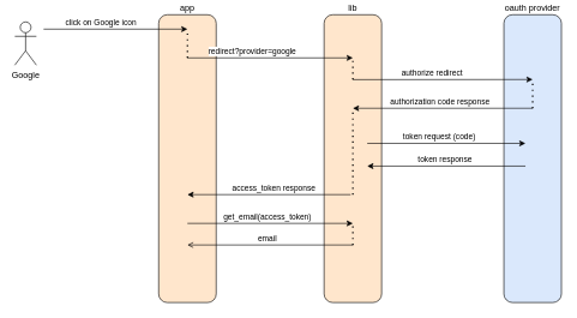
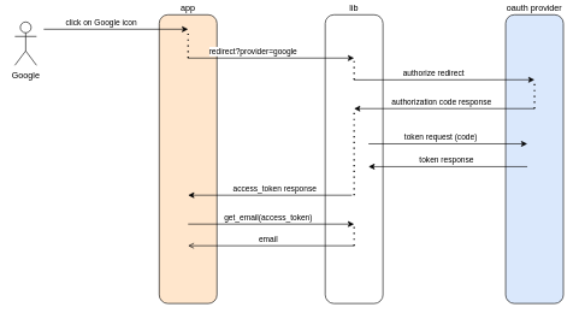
  <mxCell id="0" />
  <mxCell id="1" parent="0" />
  <mxCell id="2" value="app&lt;br&gt;" style="rounded=1;whiteSpace=wrap;html=1;verticalAlign=bottom;labelPosition=center;verticalLabelPosition=top;align=center;fillColor=#ffe6cc;" parent="1" vertex="1"><mxGeometry x="220" y="20" width="80" height="400" as="geometry" /></mxCell>
- <mxCell id="3" value="lib" style="rounded=1;whiteSpace=wrap;html=1;verticalAlign=bottom;labelPosition=center;verticalLabelPosition=top;align=center;fillColor=#ffe6cc;" parent="1" vertex="1"><mxGeometry x="450" y="20" width="80" height="400" as="geometry" /></mxCell>
+ <mxCell id="3" value="lib" style="rounded=1;whiteSpace=wrap;html=1;verticalAlign=bottom;labelPosition=center;verticalLabelPosition=top;align=center;" parent="1" vertex="1"><mxGeometry x="450" y="20" width="80" height="400" as="geometry" /></mxCell>
  <mxCell id="4" value="oauth provider&lt;br&gt;" style="rounded=1;whiteSpace=wrap;html=1;verticalAlign=bottom;labelPosition=center;verticalLabelPosition=top;align=center;fillColor=#dae8fc;" parent="1" vertex="1"><mxGeometry x="700" y="20" width="80" height="400" as="geometry" /></mxCell>
  <mxCell id="5" value="Google" style="shape=umlActor;verticalLabelPosition=bottom;verticalAlign=top;html=1;outlineConnect=0;" parent="1" vertex="1"><mxGeometry x="20" y="30" width="30" height="60" as="geometry" /></mxCell>
  <mxCell id="6" value="" style="endArrow=classic;html=1;rounded=0;entryX=0.5;entryY=0.237;entryDx=0;entryDy=0;entryPerimeter=0;" parent="1" edge="1"><mxGeometry width="50" height="50" relative="1" as="geometry"><mxPoint x="490" y="110.2" as="sourcePoint" /><mxPoint x="740" y="110" as="targetPoint" /></mxGeometry></mxCell>
  <mxCell id="7" value="authorize redirect" style="edgeLabel;html=1;align=center;verticalAlign=middle;resizable=0;points=[];" parent="6" vertex="1" connectable="0"><mxGeometry x="-0.579" y="1" relative="1" as="geometry"><mxPoint x="57" y="-9" as="offset" /></mxGeometry></mxCell>
  <mxCell id="8" value="" style="endArrow=none;dashed=1;html=1;dashPattern=1 3;strokeWidth=2;rounded=0;" parent="1" edge="1"><mxGeometry width="50" height="50" relative="1" as="geometry"><mxPoint x="490" y="110" as="sourcePoint" /><mxPoint x="490" y="80" as="targetPoint" /></mxGeometry></mxCell>
  <mxCell id="9" value="" style="endArrow=classic;html=1;rounded=0;entryX=0.5;entryY=0.342;entryDx=0;entryDy=0;entryPerimeter=0;exitX=0.5;exitY=0.342;exitDx=0;exitDy=0;exitPerimeter=0;" parent="1" edge="1"><mxGeometry width="50" height="50" relative="1" as="geometry"><mxPoint x="740" y="150" as="sourcePoint" /><mxPoint x="490" y="150" as="targetPoint" /></mxGeometry></mxCell>
  <mxCell id="10" value="authorization code response" style="edgeLabel;html=1;align=center;verticalAlign=middle;resizable=0;points=[];" parent="9" vertex="1" connectable="0"><mxGeometry x="0.272" relative="1" as="geometry"><mxPoint x="29" y="-10" as="offset" /></mxGeometry></mxCell>
  <mxCell id="11" value="" style="endArrow=classic;html=1;rounded=0;entryX=0.375;entryY=0.447;entryDx=0;entryDy=0;entryPerimeter=0;exitX=0.75;exitY=0.447;exitDx=0;exitDy=0;exitPerimeter=0;" parent="1" source="3" target="4" edge="1"><mxGeometry width="50" height="50" relative="1" as="geometry"><mxPoint x="520" y="210" as="sourcePoint" /><mxPoint x="740" y="209.5" as="targetPoint" /></mxGeometry></mxCell>
  <mxCell id="12" value="token request (code)" style="edgeLabel;html=1;align=center;verticalAlign=middle;resizable=0;points=[];" parent="11" vertex="1" connectable="0"><mxGeometry x="-0.104" y="-1" relative="1" as="geometry"><mxPoint y="-10" as="offset" /></mxGeometry></mxCell>
  <mxCell id="13" value="" style="endArrow=classic;html=1;rounded=0;exitX=0.375;exitY=0.526;exitDx=0;exitDy=0;exitPerimeter=0;entryX=0.75;entryY=0.526;entryDx=0;entryDy=0;entryPerimeter=0;" parent="1" source="4" edge="1" target="3"><mxGeometry width="50" height="50" relative="1" as="geometry"><mxPoint x="370" y="360" as="sourcePoint" /><mxPoint x="510" y="220" as="targetPoint" /></mxGeometry></mxCell>
  <mxCell id="14" value="token response" style="edgeLabel;html=1;align=center;verticalAlign=middle;resizable=0;points=[];" parent="13" vertex="1" connectable="0"><mxGeometry x="0.144" y="1" relative="1" as="geometry"><mxPoint x="13" y="-11" as="offset" /></mxGeometry></mxCell>
  <mxCell id="15" value="" style="endArrow=classic;html=1;rounded=0;exitX=0.5;exitY=0.7;exitDx=0;exitDy=0;exitPerimeter=0;entryX=0.5;entryY=0.625;entryDx=0;entryDy=0;entryPerimeter=0;" parent="1" target="2" edge="1"><mxGeometry width="50" height="50" relative="1" as="geometry"><mxPoint x="486.96" y="270" as="sourcePoint" /><mxPoint x="300" y="270" as="targetPoint" /></mxGeometry></mxCell>
  <mxCell id="16" value="access_token response" style="edgeLabel;html=1;align=center;verticalAlign=middle;resizable=0;points=[];" parent="15" vertex="1" connectable="0"><mxGeometry x="0.13" y="3" relative="1" as="geometry"><mxPoint x="21" y="-13" as="offset" /></mxGeometry></mxCell>
  <mxCell id="17" value="" style="endArrow=none;dashed=1;html=1;dashPattern=1 3;strokeWidth=2;rounded=0;" parent="1" edge="1"><mxGeometry width="50" height="50" relative="1" as="geometry"><mxPoint x="490" y="270" as="sourcePoint" /><mxPoint x="490" y="150" as="targetPoint" /></mxGeometry></mxCell>
  <mxCell id="18" value="" style="endArrow=classic;html=1;rounded=0;entryX=0.5;entryY=0.05;entryDx=0;entryDy=0;entryPerimeter=0;" parent="1" edge="1" target="2"><mxGeometry width="50" height="50" relative="1" as="geometry"><mxPoint x="60" y="40" as="sourcePoint" /><mxPoint x="240" y="40" as="targetPoint" /></mxGeometry></mxCell>
  <mxCell id="19" value="&amp;nbsp;click on Google icon" style="edgeLabel;html=1;align=center;verticalAlign=middle;resizable=0;points=[];" parent="18" vertex="1" connectable="0"><mxGeometry x="-0.227" y="-1" relative="1" as="geometry"><mxPoint y="-11" as="offset" /></mxGeometry></mxCell>
  <mxCell id="20" value="" style="endArrow=classic;html=1;rounded=0;exitX=0.5;exitY=0.15;exitDx=0;exitDy=0;exitPerimeter=0;" edge="1" parent="1" source="2"><mxGeometry width="50" height="50" relative="1" as="geometry"><mxPoint x="280" y="80" as="sourcePoint" /><mxPoint x="490" y="80" as="targetPoint" /></mxGeometry></mxCell>
  <mxCell id="21" value="redirect?provider=google&lt;br&gt;" style="edgeLabel;html=1;align=center;verticalAlign=middle;resizable=0;points=[];" vertex="1" connectable="0" parent="20"><mxGeometry x="-0.227" y="-1" relative="1" as="geometry"><mxPoint y="-11" as="offset" /></mxGeometry></mxCell>
  <mxCell id="22" value="" style="endArrow=none;dashed=1;html=1;dashPattern=1 3;strokeWidth=2;entryX=0.5;entryY=0.05;entryDx=0;entryDy=0;entryPerimeter=0;" edge="1" parent="1" target="2"><mxGeometry width="50" height="50" relative="1" as="geometry"><mxPoint x="260" y="80" as="sourcePoint" /><mxPoint x="410" y="210" as="targetPoint" /></mxGeometry></mxCell>
  <mxCell id="23" value="" style="endArrow=none;dashed=1;html=1;dashPattern=1 3;strokeWidth=2;" edge="1" parent="1"><mxGeometry width="50" height="50" relative="1" as="geometry"><mxPoint x="740" y="150" as="sourcePoint" /><mxPoint x="740" y="110" as="targetPoint" /></mxGeometry></mxCell>
  <mxCell id="24" value="" style="endArrow=classic;html=1;exitX=0.5;exitY=0.7;exitDx=0;exitDy=0;exitPerimeter=0;entryX=0.5;entryY=0.7;entryDx=0;entryDy=0;entryPerimeter=0;" edge="1" parent="1"><mxGeometry width="50" height="50" relative="1" as="geometry"><mxPoint x="260" y="310" as="sourcePoint" /><mxPoint x="490" y="310" as="targetPoint" /></mxGeometry></mxCell>
  <mxCell id="25" value="get_email(access_token)" style="edgeLabel;html=1;align=center;verticalAlign=middle;resizable=0;points=[];" vertex="1" connectable="0" parent="24"><mxGeometry x="0.174" y="-1" relative="1" as="geometry"><mxPoint x="-25" y="-11" as="offset" /></mxGeometry></mxCell>
  <mxCell id="26" value="" style="endArrow=open;html=1;entryX=0.5;entryY=0.8;entryDx=0;entryDy=0;entryPerimeter=0;exitX=0.5;exitY=0.8;exitDx=0;exitDy=0;exitPerimeter=0;" edge="1" parent="1" source="3" target="2"><mxGeometry width="50" height="50" relative="1" as="geometry"><mxPoint x="390" y="310" as="sourcePoint" /><mxPoint x="440" y="260" as="targetPoint" /></mxGeometry></mxCell>
  <mxCell id="27" value="email" style="edgeLabel;html=1;align=center;verticalAlign=middle;resizable=0;points=[];" vertex="1" connectable="0" parent="26"><mxGeometry x="-0.157" relative="1" as="geometry"><mxPoint x="-23" y="-10" as="offset" /></mxGeometry></mxCell>
  <mxCell id="28" value="" style="endArrow=none;dashed=1;html=1;dashPattern=1 3;strokeWidth=2;entryX=0.5;entryY=0.725;entryDx=0;entryDy=0;entryPerimeter=0;" edge="1" parent="1" target="3"><mxGeometry width="50" height="50" relative="1" as="geometry"><mxPoint x="490" y="340" as="sourcePoint" /><mxPoint x="440" y="260" as="targetPoint" /></mxGeometry></mxCell>
